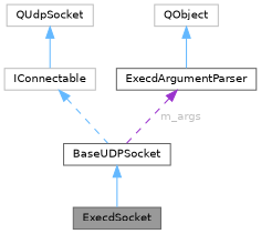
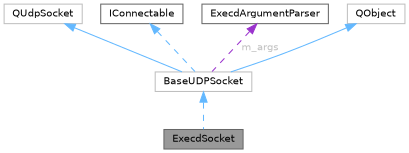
  digraph {
    node [color=gray40 fillcolor=white fontname=Helvetica fontsize=10 shape=box style=filled]
    edge [color=steelblue1 dir=back fontname=Helvetica fontsize=10 labelfontname=Helvetica labelfontsize=10 style=solid]
    n1 [fillcolor=grey60 fontcolor=black height=0.2 label=ExecdSocket width=0.4]
-   n2 [height=0.2 label=BaseUDPSocket width=0.4]
+   n2 [color=grey75 height=0.2 label=BaseUDPSocket width=0.4]
    n3 [color=grey75 height=0.2 label=QUdpSocket width=0.4]
-   n4 [color=grey75 height=0.2 label=IConnectable width=0.4]
+   n4 [height=0.2 label=IConnectable width=0.4]
    n5 [height=0.2 label=ExecdArgumentParser width=0.4]
    n6 [color=grey75 height=0.2 label=QObject width=0.4]
-   n2 -> n1
-   n3 -> n4
+   n2 -> n1 [style=dashed]
+   n3 -> n2
    n4 -> n2 [style=dashed]
    n5 -> n2 [color=darkorchid3 fontcolor=grey label=" m_args" style=dashed]
-   n6 -> n5
+   n6 -> n2
  }
